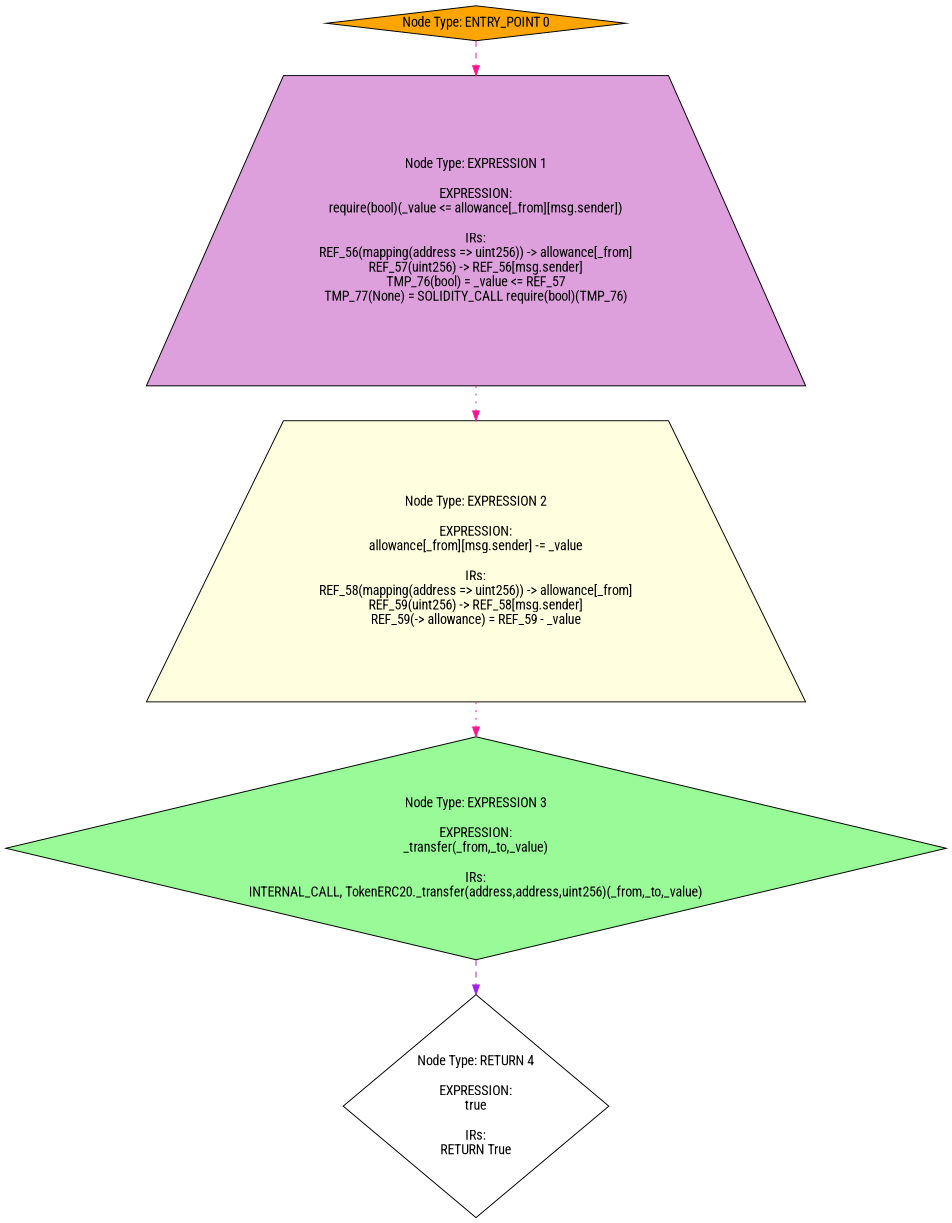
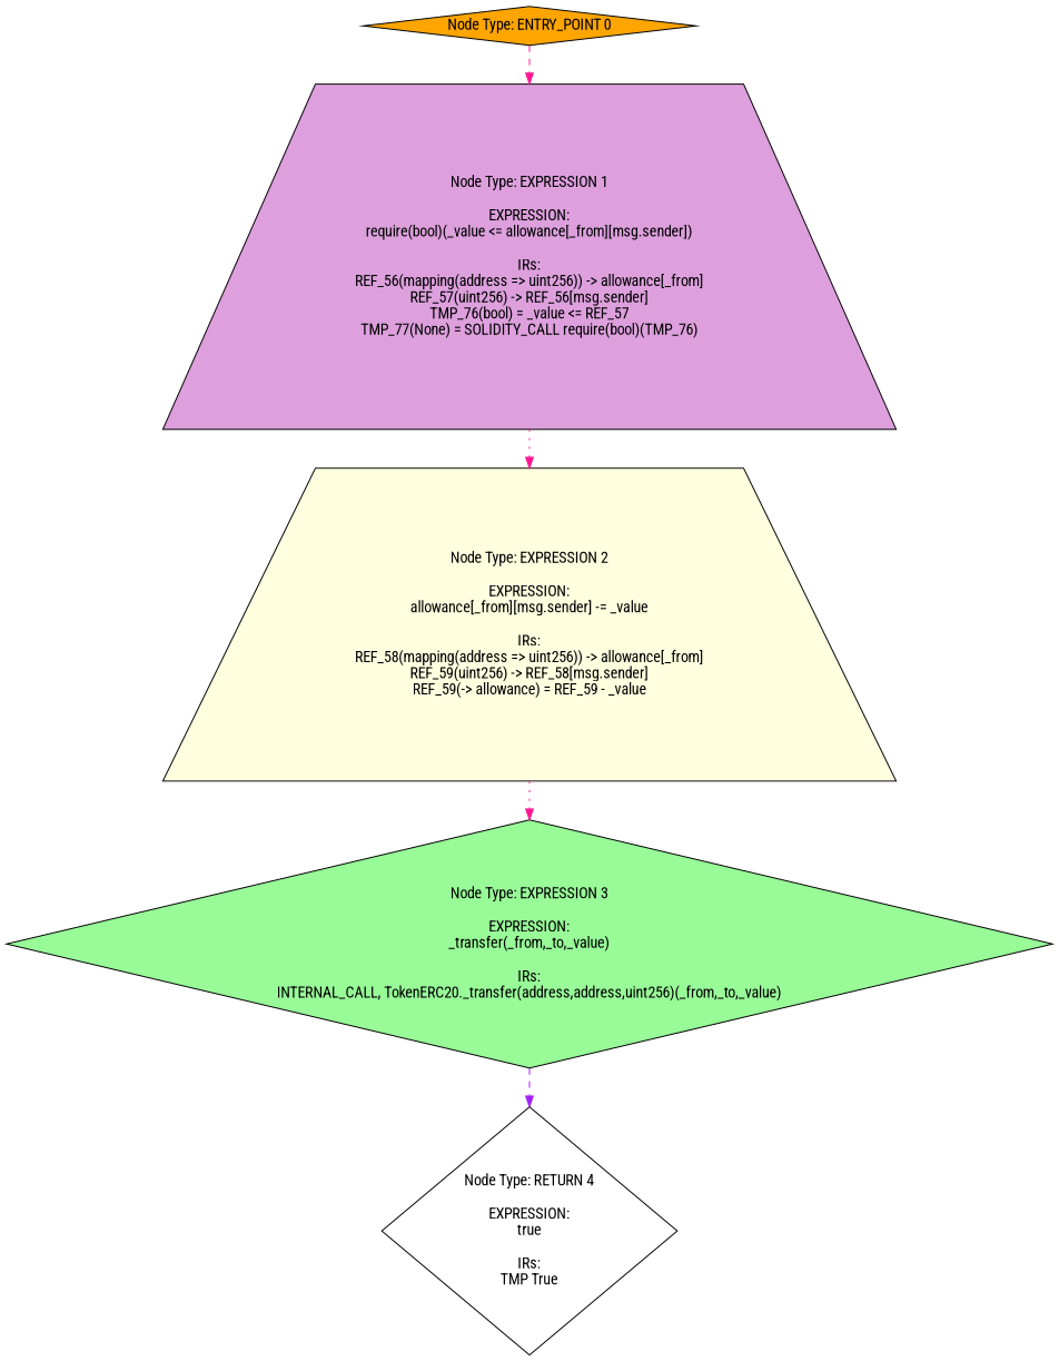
  digraph {
    fontname="Roboto Condensed"
    node [style=filled shape=diamond fontname="Roboto Condensed"]
    edge [color=deeppink style=dashed fontname="Roboto Condensed"]
    n1 [label="Node Type: ENTRY_POINT 0\n" fillcolor=orange]
    n2 [label="Node Type: EXPRESSION 1\n\nEXPRESSION:\nrequire(bool)(_value <= allowance[_from][msg.sender])\n\nIRs:\nREF_56(mapping(address => uint256)) -> allowance[_from]\nREF_57(uint256) -> REF_56[msg.sender]\nTMP_76(bool) = _value <= REF_57\nTMP_77(None) = SOLIDITY_CALL require(bool)(TMP_76)" fillcolor=plum shape=trapezium]
    n3 [label="Node Type: EXPRESSION 2\n\nEXPRESSION:\nallowance[_from][msg.sender] -= _value\n\nIRs:\nREF_58(mapping(address => uint256)) -> allowance[_from]\nREF_59(uint256) -> REF_58[msg.sender]\nREF_59(-> allowance) = REF_59 - _value" fillcolor=lightyellow shape=trapezium]
    n4 [label="Node Type: EXPRESSION 3\n\nEXPRESSION:\n_transfer(_from,_to,_value)\n\nIRs:\nINTERNAL_CALL, TokenERC20._transfer(address,address,uint256)(_from,_to,_value)" fillcolor=palegreen]
-   n5 [label="Node Type: RETURN 4\n\nEXPRESSION:\ntrue\n\nIRs:\nRETURN True" fillcolor=white]
+   n5 [label="Node Type: RETURN 4\n\nEXPRESSION:\ntrue\n\nIRs:\nTMP True" fillcolor=white]
    n1 -> n2
    n2 -> n3 [style=dotted]
    n3 -> n4 [style=dotted]
    n4 -> n5 [color=purple]
  }
